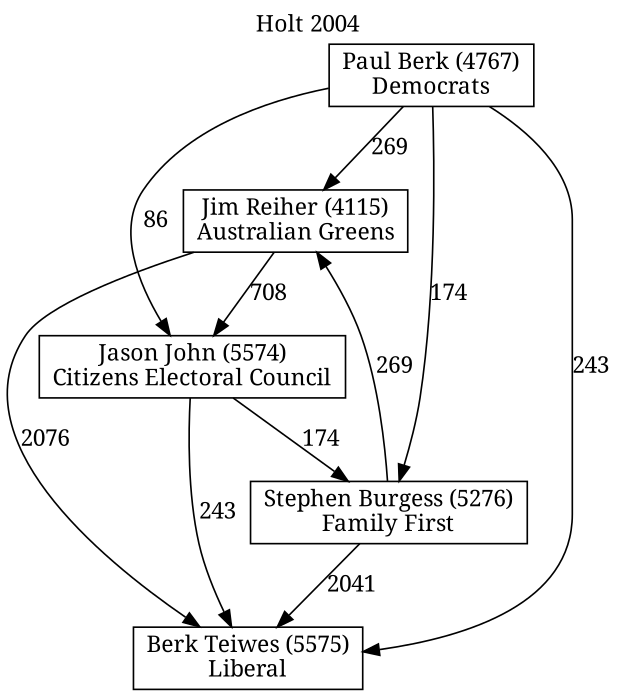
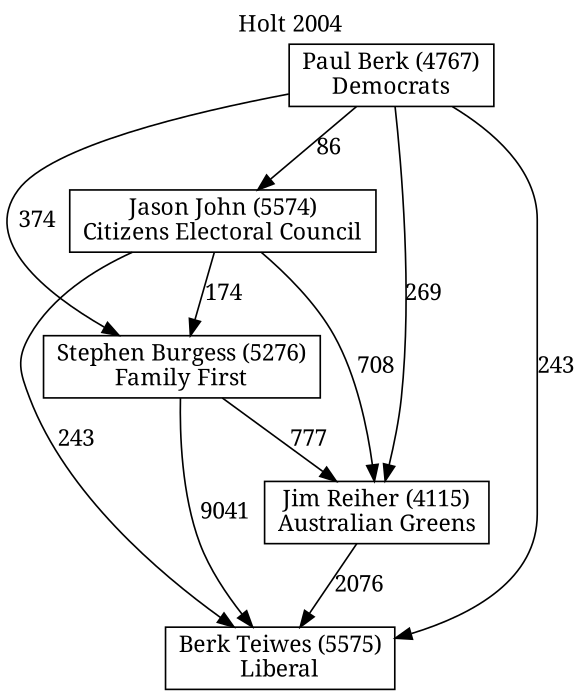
  digraph {
    fontname="Noto Serif"
    label="Holt 2004"
    labelloc=t
    mclimit=10
    node [fontname="Noto Serif" shape=box]
    edge [fontname="Noto Serif"]
    n1 [label="Berk Teiwes (5575)\nLiberal"]
    n2 [label="Jim Reiher (4115)\nAustralian Greens"]
    n3 [label="Stephen Burgess (5276)\nFamily First"]
    n4 [label="Jason John (5574)\nCitizens Electoral Council"]
    n5 [label="Paul Berk (4767)\nDemocrats"]
    n2 -> n1 [label=2076]
-   n3 -> n1 [label=2041]
-   n3 -> n2 [label=269]
+   n3 -> n1 [label=9041]
+   n3 -> n2 [label=777]
    n4 -> n1 [label=243]
-   n2 -> n4 [label=708]
+   n4 -> n2 [label=708]
    n4 -> n3 [label=174]
    n5 -> n1 [label=243]
    n5 -> n2 [label=269]
-   n5 -> n3 [label=174]
+   n5 -> n3 [label=374]
    n5 -> n4 [label=86]
  }
